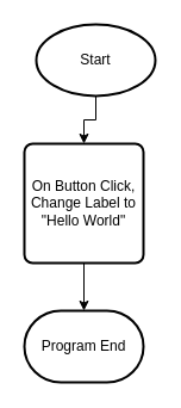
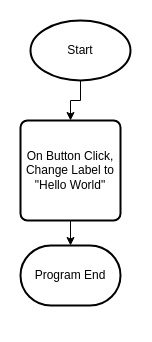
  <mxCell id="0" />
  <mxCell id="1" parent="0" />
  <mxCell id="2" style="edgeStyle=orthogonalEdgeStyle;rounded=0;orthogonalLoop=1;jettySize=auto;html=1;entryX=0.5;entryY=0;entryDx=0;entryDy=0;" edge="1" parent="1" source="3" target="4"><mxGeometry relative="1" as="geometry" /></mxCell>
  <mxCell id="3" value="Start" style="strokeWidth=2;html=1;shape=mxgraph.flowchart.start_1;whiteSpace=wrap;" vertex="1" parent="1"><mxGeometry x="30" y="20" width="100" height="60" as="geometry" /></mxCell>
  <mxCell id="4" value="On Button Click,&lt;br&gt;Change Label to &quot;Hello World&quot;" style="rounded=1;whiteSpace=wrap;html=1;absoluteArcSize=1;arcSize=14;strokeWidth=2;" vertex="1" parent="1"><mxGeometry x="20" y="120" width="100" height="100" as="geometry" /></mxCell>
- <mxCell id="5" value="Program End" style="strokeWidth=2;html=1;shape=mxgraph.flowchart.terminator;whiteSpace=wrap;" vertex="1" parent="1"><mxGeometry x="20" y="260" width="100" height="60" as="geometry" /></mxCell>
+ <mxCell id="5" value="Program End" style="strokeWidth=2;html=1;shape=mxgraph.flowchart.terminator;whiteSpace=wrap;" vertex="1" parent="1"><mxGeometry x="20" y="245" width="100" height="60" as="geometry" /></mxCell>
  <mxCell id="6" style="edgeStyle=orthogonalEdgeStyle;rounded=0;orthogonalLoop=1;jettySize=auto;html=1;entryX=0.5;entryY=0;entryDx=0;entryDy=0;entryPerimeter=0;" edge="1" parent="1" source="4" target="5"><mxGeometry relative="1" as="geometry" /></mxCell>
